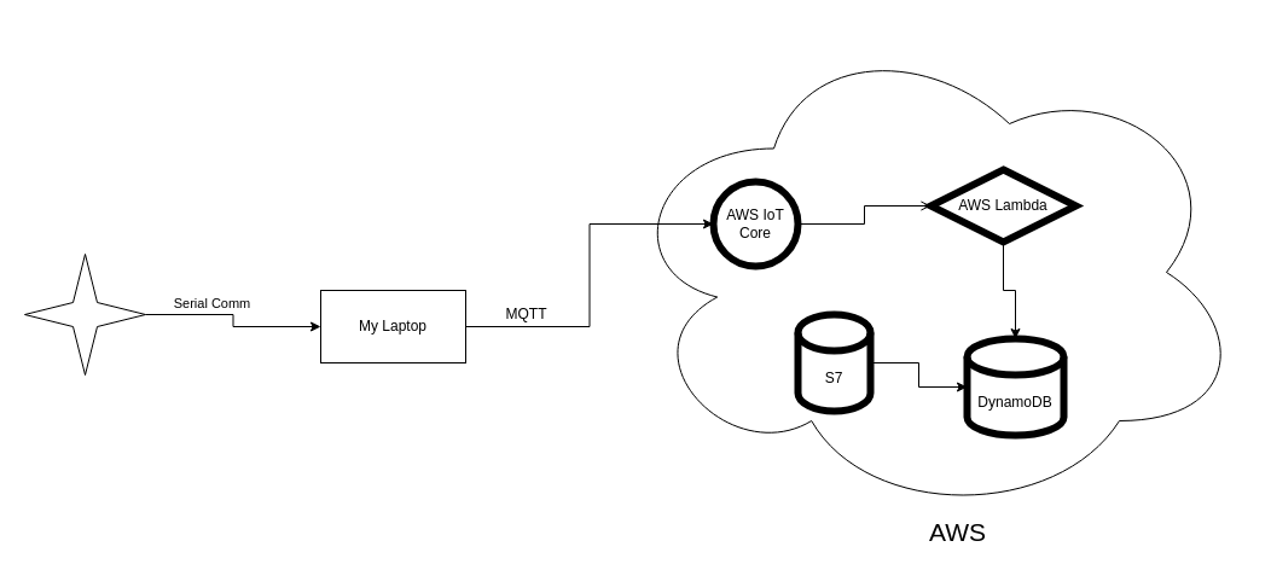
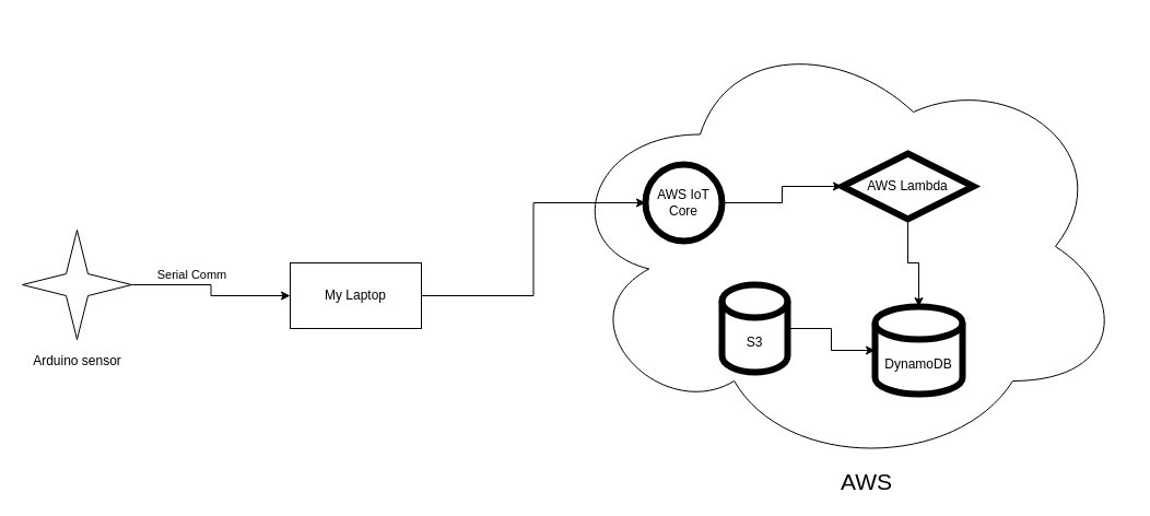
  <mxCell id="0" />
  <mxCell id="1" parent="0" />
  <mxCell id="2" style="edgeStyle=orthogonalEdgeStyle;rounded=0;orthogonalLoop=1;jettySize=auto;html=1;exitX=1;exitY=0.5;exitDx=0;exitDy=0;exitPerimeter=0;entryX=0;entryY=0.5;entryDx=0;entryDy=0;" edge="1" parent="1" source="4" target="6"><mxGeometry relative="1" as="geometry" /></mxCell>
  <mxCell id="3" value="Serial Comm" style="edgeLabel;html=1;align=center;verticalAlign=middle;resizable=0;points=[];" vertex="1" connectable="0" parent="2"><mxGeometry x="-0.303" y="2" relative="1" as="geometry"><mxPoint y="-8" as="offset" /></mxGeometry></mxCell>
  <mxCell id="4" value="" style="verticalLabelPosition=bottom;verticalAlign=top;html=1;shape=mxgraph.basic.4_point_star_2;dx=0.8;" vertex="1" parent="1"><mxGeometry x="20" y="210" width="100" height="100" as="geometry" /></mxCell>
+ <mxCell id="5" value="Arduino sensor" style="text;html=1;align=center;verticalAlign=middle;resizable=0;points=[];autosize=1;" vertex="1" parent="1"><mxGeometry x="20" y="320" width="100" height="20" as="geometry" /></mxCell>
  <mxCell id="6" value="My Laptop" style="rounded=0;whiteSpace=wrap;html=1;" vertex="1" parent="1"><mxGeometry x="265" y="240" width="120" height="60" as="geometry" /></mxCell>
  <mxCell id="7" value="" style="ellipse;shape=cloud;whiteSpace=wrap;html=1;" vertex="1" parent="1"><mxGeometry x="510" y="20" width="520" height="410" as="geometry" /></mxCell>
  <mxCell id="8" value="&lt;font style=&quot;font-size: 21px&quot;&gt;AWS&amp;nbsp;&lt;/font&gt;" style="text;html=1;align=center;verticalAlign=middle;resizable=0;points=[];autosize=1;strokeWidth=6;" vertex="1" parent="1"><mxGeometry x="760" y="430" width="70" height="20" as="geometry" /></mxCell>
- <mxCell id="9" style="edgeStyle=orthogonalEdgeStyle;rounded=0;orthogonalLoop=1;jettySize=auto;html=1;exitX=1;exitY=0.5;exitDx=0;exitDy=0;endArrow=open;" edge="1" parent="1" source="10" target="14"><mxGeometry relative="1" as="geometry" /></mxCell>
+ <mxCell id="9" style="edgeStyle=orthogonalEdgeStyle;rounded=0;orthogonalLoop=1;jettySize=auto;html=1;exitX=1;exitY=0.5;exitDx=0;exitDy=0;" edge="1" parent="1" source="10" target="14"><mxGeometry relative="1" as="geometry" /></mxCell>
  <mxCell id="10" value="AWS IoT Core" style="ellipse;whiteSpace=wrap;html=1;aspect=fixed;strokeWidth=6;" vertex="1" parent="1"><mxGeometry x="590" y="150" width="70" height="70" as="geometry" /></mxCell>
  <mxCell id="11" style="edgeStyle=orthogonalEdgeStyle;rounded=0;orthogonalLoop=1;jettySize=auto;html=1;exitX=1;exitY=0.5;exitDx=0;exitDy=0;entryX=0;entryY=0.5;entryDx=0;entryDy=0;" edge="1" parent="1" source="6" target="10"><mxGeometry relative="1" as="geometry" /></mxCell>
- <mxCell id="12" value="MQTT" style="text;html=1;align=center;verticalAlign=middle;resizable=0;points=[];autosize=1;" vertex="1" parent="1"><mxGeometry x="410" y="250" width="50" height="20" as="geometry" /></mxCell>
  <mxCell id="13" style="edgeStyle=orthogonalEdgeStyle;rounded=0;orthogonalLoop=1;jettySize=auto;html=1;exitX=0.5;exitY=1;exitDx=0;exitDy=0;entryX=0.5;entryY=0;entryDx=0;entryDy=0;entryPerimeter=0;" edge="1" parent="1" source="14" target="15"><mxGeometry relative="1" as="geometry" /></mxCell>
  <mxCell id="14" value="AWS Lambda" style="rhombus;whiteSpace=wrap;html=1;strokeWidth=6;" vertex="1" parent="1"><mxGeometry x="770" y="140" width="120" height="60" as="geometry" /></mxCell>
  <mxCell id="15" value="DynamoDB" style="shape=cylinder3;whiteSpace=wrap;html=1;boundedLbl=1;backgroundOutline=1;size=15;strokeWidth=6;" vertex="1" parent="1"><mxGeometry x="800" y="280" width="80" height="80" as="geometry" /></mxCell>
  <mxCell id="16" style="edgeStyle=orthogonalEdgeStyle;rounded=0;orthogonalLoop=1;jettySize=auto;html=1;exitX=1;exitY=0.5;exitDx=0;exitDy=0;exitPerimeter=0;entryX=0;entryY=0.5;entryDx=0;entryDy=0;entryPerimeter=0;" edge="1" parent="1" source="17" target="15"><mxGeometry relative="1" as="geometry" /></mxCell>
- <mxCell id="17" value="S7" style="shape=cylinder3;whiteSpace=wrap;html=1;boundedLbl=1;backgroundOutline=1;size=15;strokeWidth=6;" vertex="1" parent="1"><mxGeometry x="660" y="260" width="60" height="80" as="geometry" /></mxCell>
+ <mxCell id="17" value="S3" style="shape=cylinder3;whiteSpace=wrap;html=1;boundedLbl=1;backgroundOutline=1;size=15;strokeWidth=6;" vertex="1" parent="1"><mxGeometry x="660" y="260" width="60" height="80" as="geometry" /></mxCell>
